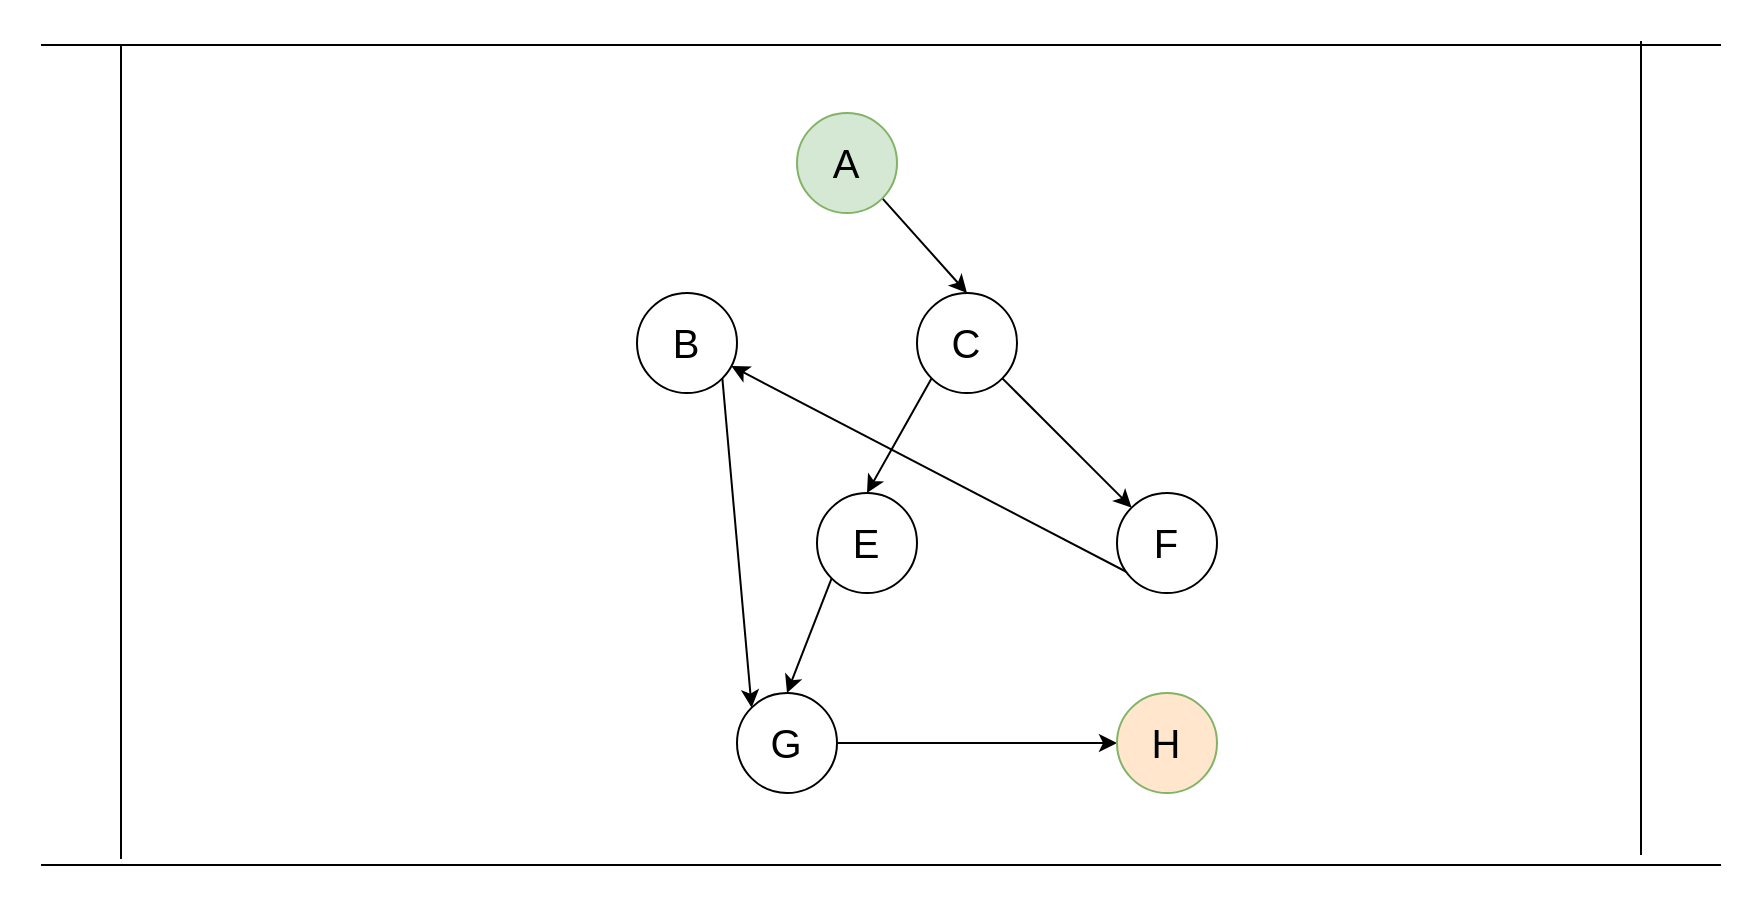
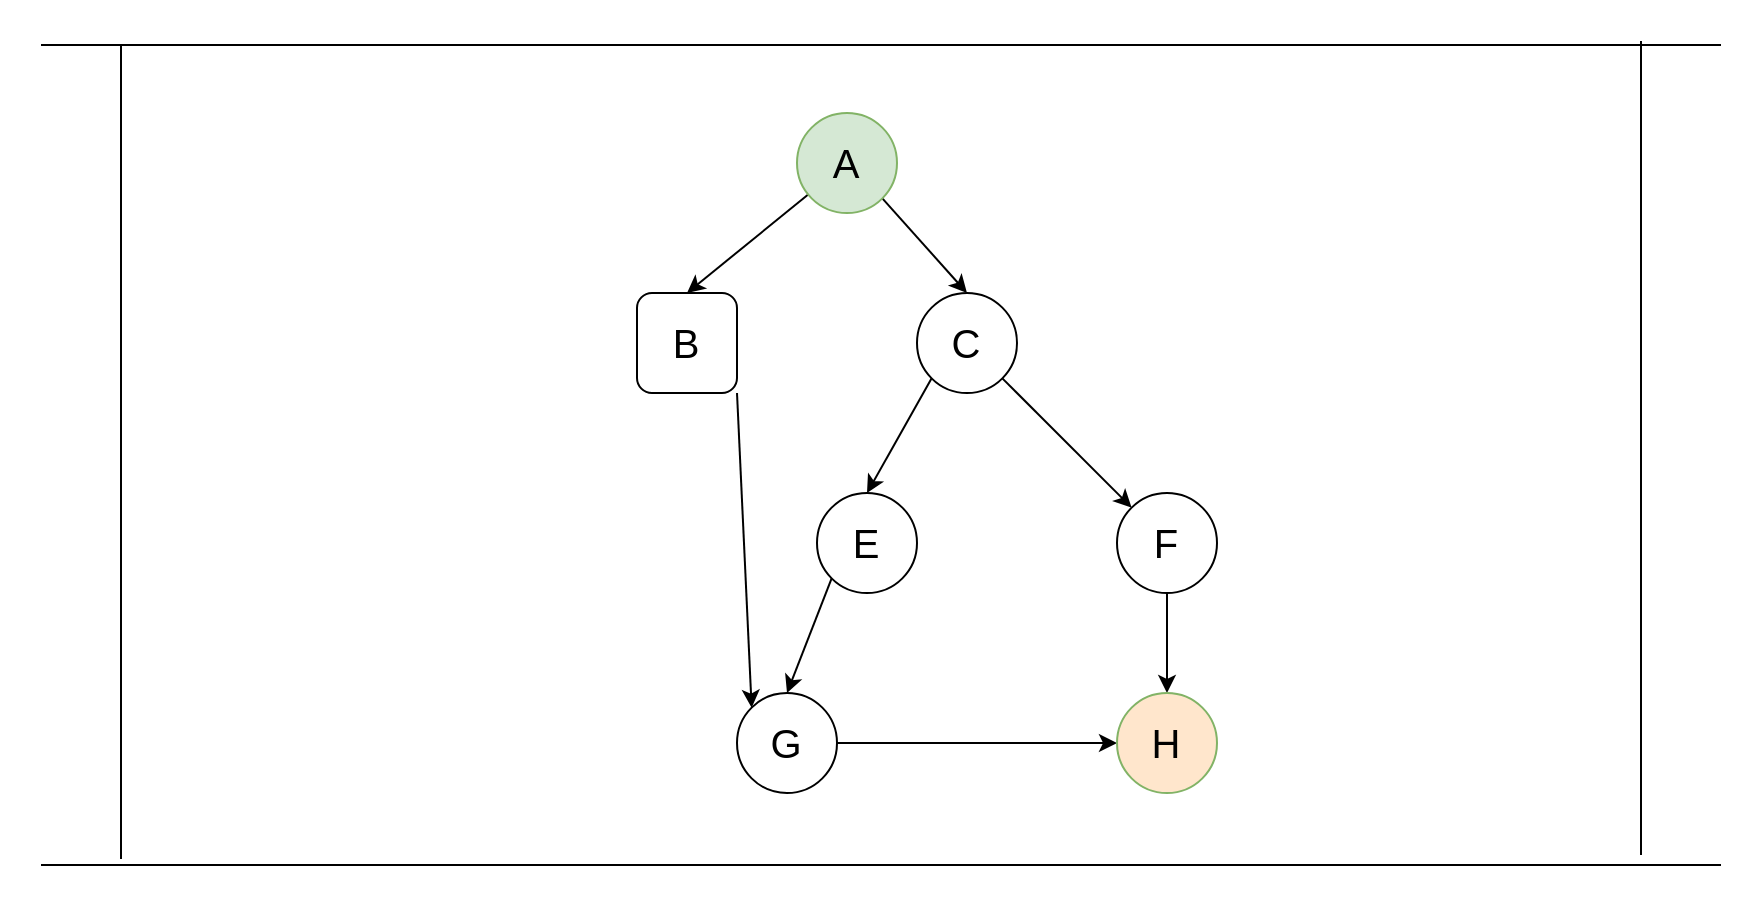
  <mxCell id="0" />
  <mxCell id="1" parent="0" />
+ <mxCell id="2" style="rounded=0;orthogonalLoop=1;jettySize=auto;html=1;entryX=0.5;entryY=0;entryDx=0;entryDy=0;fontSize=20;" edge="1" parent="1" source="4" target="6"><mxGeometry relative="1" as="geometry" /></mxCell>
  <mxCell id="3" style="edgeStyle=none;rounded=0;orthogonalLoop=1;jettySize=auto;html=1;exitX=1;exitY=1;exitDx=0;exitDy=0;entryX=0.5;entryY=0;entryDx=0;entryDy=0;fontSize=20;" edge="1" parent="1" source="4" target="9"><mxGeometry relative="1" as="geometry" /></mxCell>
  <mxCell id="4" value="A" style="ellipse;whiteSpace=wrap;html=1;aspect=fixed;fontSize=20;fillColor=#d5e8d4;strokeColor=#82b366;" vertex="1" parent="1"><mxGeometry x="398" y="56" width="50" height="50" as="geometry" /></mxCell>
  <mxCell id="5" style="edgeStyle=none;rounded=1;sketch=0;orthogonalLoop=1;jettySize=auto;html=1;exitX=1;exitY=1;exitDx=0;exitDy=0;entryX=0;entryY=0;entryDx=0;entryDy=0;" edge="1" parent="1" source="6" target="15"><mxGeometry relative="1" as="geometry" /></mxCell>
- <mxCell id="6" value="B" style="ellipse;whiteSpace=wrap;html=1;aspect=fixed;fontSize=20;" vertex="1" parent="1"><mxGeometry x="318" y="146" width="50" height="50" as="geometry" /></mxCell>
+ <mxCell id="6" value="B" style="whiteSpace=wrap;html=1;aspect=fixed;fontSize=20;rounded=1;" vertex="1" parent="1"><mxGeometry x="318" y="146" width="50" height="50" as="geometry" /></mxCell>
  <mxCell id="7" style="edgeStyle=none;rounded=0;orthogonalLoop=1;jettySize=auto;html=1;exitX=1;exitY=1;exitDx=0;exitDy=0;fontSize=20;" edge="1" parent="1" source="9" target="13"><mxGeometry relative="1" as="geometry" /></mxCell>
  <mxCell id="8" style="edgeStyle=none;rounded=1;sketch=0;orthogonalLoop=1;jettySize=auto;html=1;exitX=0;exitY=1;exitDx=0;exitDy=0;entryX=0.5;entryY=0;entryDx=0;entryDy=0;" edge="1" parent="1" source="9" target="11"><mxGeometry relative="1" as="geometry" /></mxCell>
  <mxCell id="9" value="C" style="ellipse;whiteSpace=wrap;html=1;aspect=fixed;fontSize=20;" vertex="1" parent="1"><mxGeometry x="458" y="146" width="50" height="50" as="geometry" /></mxCell>
  <mxCell id="10" style="edgeStyle=none;rounded=1;sketch=0;orthogonalLoop=1;jettySize=auto;html=1;exitX=0;exitY=1;exitDx=0;exitDy=0;entryX=0.5;entryY=0;entryDx=0;entryDy=0;" edge="1" parent="1" source="11" target="15"><mxGeometry relative="1" as="geometry" /></mxCell>
  <mxCell id="11" value="E" style="ellipse;whiteSpace=wrap;html=1;aspect=fixed;fontSize=20;" vertex="1" parent="1"><mxGeometry x="408" y="246" width="50" height="50" as="geometry" /></mxCell>
- <mxCell id="12" style="edgeStyle=none;rounded=0;orthogonalLoop=1;jettySize=auto;html=1;exitX=0.5;exitY=1;exitDx=0;exitDy=0;fontSize=20;" edge="1" parent="1" source="13" target="6"><mxGeometry relative="1" as="geometry" /></mxCell>
+ <mxCell id="12" style="edgeStyle=none;rounded=0;orthogonalLoop=1;jettySize=auto;html=1;exitX=0.5;exitY=1;exitDx=0;exitDy=0;entryX=0.5;entryY=0;entryDx=0;entryDy=0;fontSize=20;" edge="1" parent="1" source="13" target="16"><mxGeometry relative="1" as="geometry" /></mxCell>
  <mxCell id="13" value="F" style="ellipse;whiteSpace=wrap;html=1;aspect=fixed;fontSize=20;" vertex="1" parent="1"><mxGeometry x="558" y="246" width="50" height="50" as="geometry" /></mxCell>
  <mxCell id="14" style="edgeStyle=none;rounded=1;sketch=0;orthogonalLoop=1;jettySize=auto;html=1;exitX=1;exitY=0.5;exitDx=0;exitDy=0;entryX=0;entryY=0.5;entryDx=0;entryDy=0;" edge="1" parent="1" source="15" target="16"><mxGeometry relative="1" as="geometry" /></mxCell>
  <mxCell id="15" value="G" style="ellipse;whiteSpace=wrap;html=1;aspect=fixed;fontSize=20;" vertex="1" parent="1"><mxGeometry x="368" y="346" width="50" height="50" as="geometry" /></mxCell>
  <mxCell id="16" value="H" style="ellipse;whiteSpace=wrap;html=1;aspect=fixed;fontSize=20;fillColor=#ffe6cc;strokeColor=#82b366;" vertex="1" parent="1"><mxGeometry x="558" y="346" width="50" height="50" as="geometry" /></mxCell>
  <mxCell id="17" value="" style="endArrow=none;html=1;rounded=0;" edge="1" parent="1"><mxGeometry width="50" height="50" relative="1" as="geometry"><mxPoint x="60" y="429" as="sourcePoint" /><mxPoint x="60" y="22" as="targetPoint" /></mxGeometry></mxCell>
  <mxCell id="18" value="" style="endArrow=none;html=1;rounded=0;" edge="1" parent="1"><mxGeometry width="50" height="50" relative="1" as="geometry"><mxPoint x="820" y="427" as="sourcePoint" /><mxPoint x="820" y="20" as="targetPoint" /></mxGeometry></mxCell>
  <mxCell id="19" value="" style="endArrow=none;html=1;rounded=0;" edge="1" parent="1"><mxGeometry width="50" height="50" relative="1" as="geometry"><mxPoint x="20" y="22" as="sourcePoint" /><mxPoint x="860" y="22" as="targetPoint" /></mxGeometry></mxCell>
  <mxCell id="20" value="" style="endArrow=none;html=1;rounded=0;" edge="1" parent="1"><mxGeometry width="50" height="50" relative="1" as="geometry"><mxPoint x="20" y="432" as="sourcePoint" /><mxPoint x="860" y="432" as="targetPoint" /></mxGeometry></mxCell>
